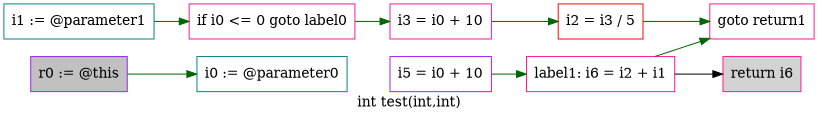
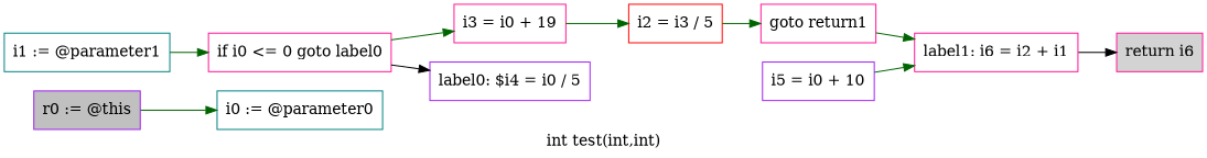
  digraph {
    label="int test(int,int)"
    rankdir=LR
    node [color=deeppink shape=box]
    edge [color=darkgreen]
    n1 [color=purple fillcolor=gray label="r0 := @this" style=filled]
    n2 [color=teal label="i0 := @parameter0"]
    n3 [color=teal label="i1 := @parameter1"]
    n4 [label="if i0 <= 0 goto label0"]
-   n5 [label="i3 = i0 + 10"]
+   n5 [label="i3 = i0 + 19"]
+   n6 [color=purple label="label0: $i4 = i0 / 5"]
    n7 [color=red label="i2 = i3 / 5"]
    n8 [label="goto return1"]
    n9 [label="label1: i6 = i2 + i1"]
    n10 [fillcolor=lightgray label="return i6" style=filled]
    n11 [color=purple label="i5 = i0 + 10"]
    n1 -> n2
    n3 -> n4
    n4 -> n5
+   n4 -> n6 [color=black]
    n5 -> n7
    n7 -> n8
-   n9 -> n8
+   n8 -> n9
    n9 -> n10 [color=black]
    n11 -> n9
  }
